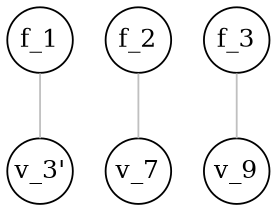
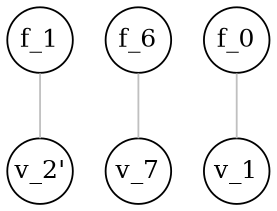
  graph {
    node [fixedsize=1 shape=circle]
    edge [color=gray]
    f_1
-   "v_3'"
+   "v_3'" [label="v_2'"]
    n3 [label=v_7]
-   f_2
-   f_3
-   v_1 [label=v_9]
+   f_2 [label=f_6]
+   f_3 [label=f_0]
+   v_1
    f_1 -- "v_3'"
    f_2 -- n3
    f_3 -- v_1
  }
